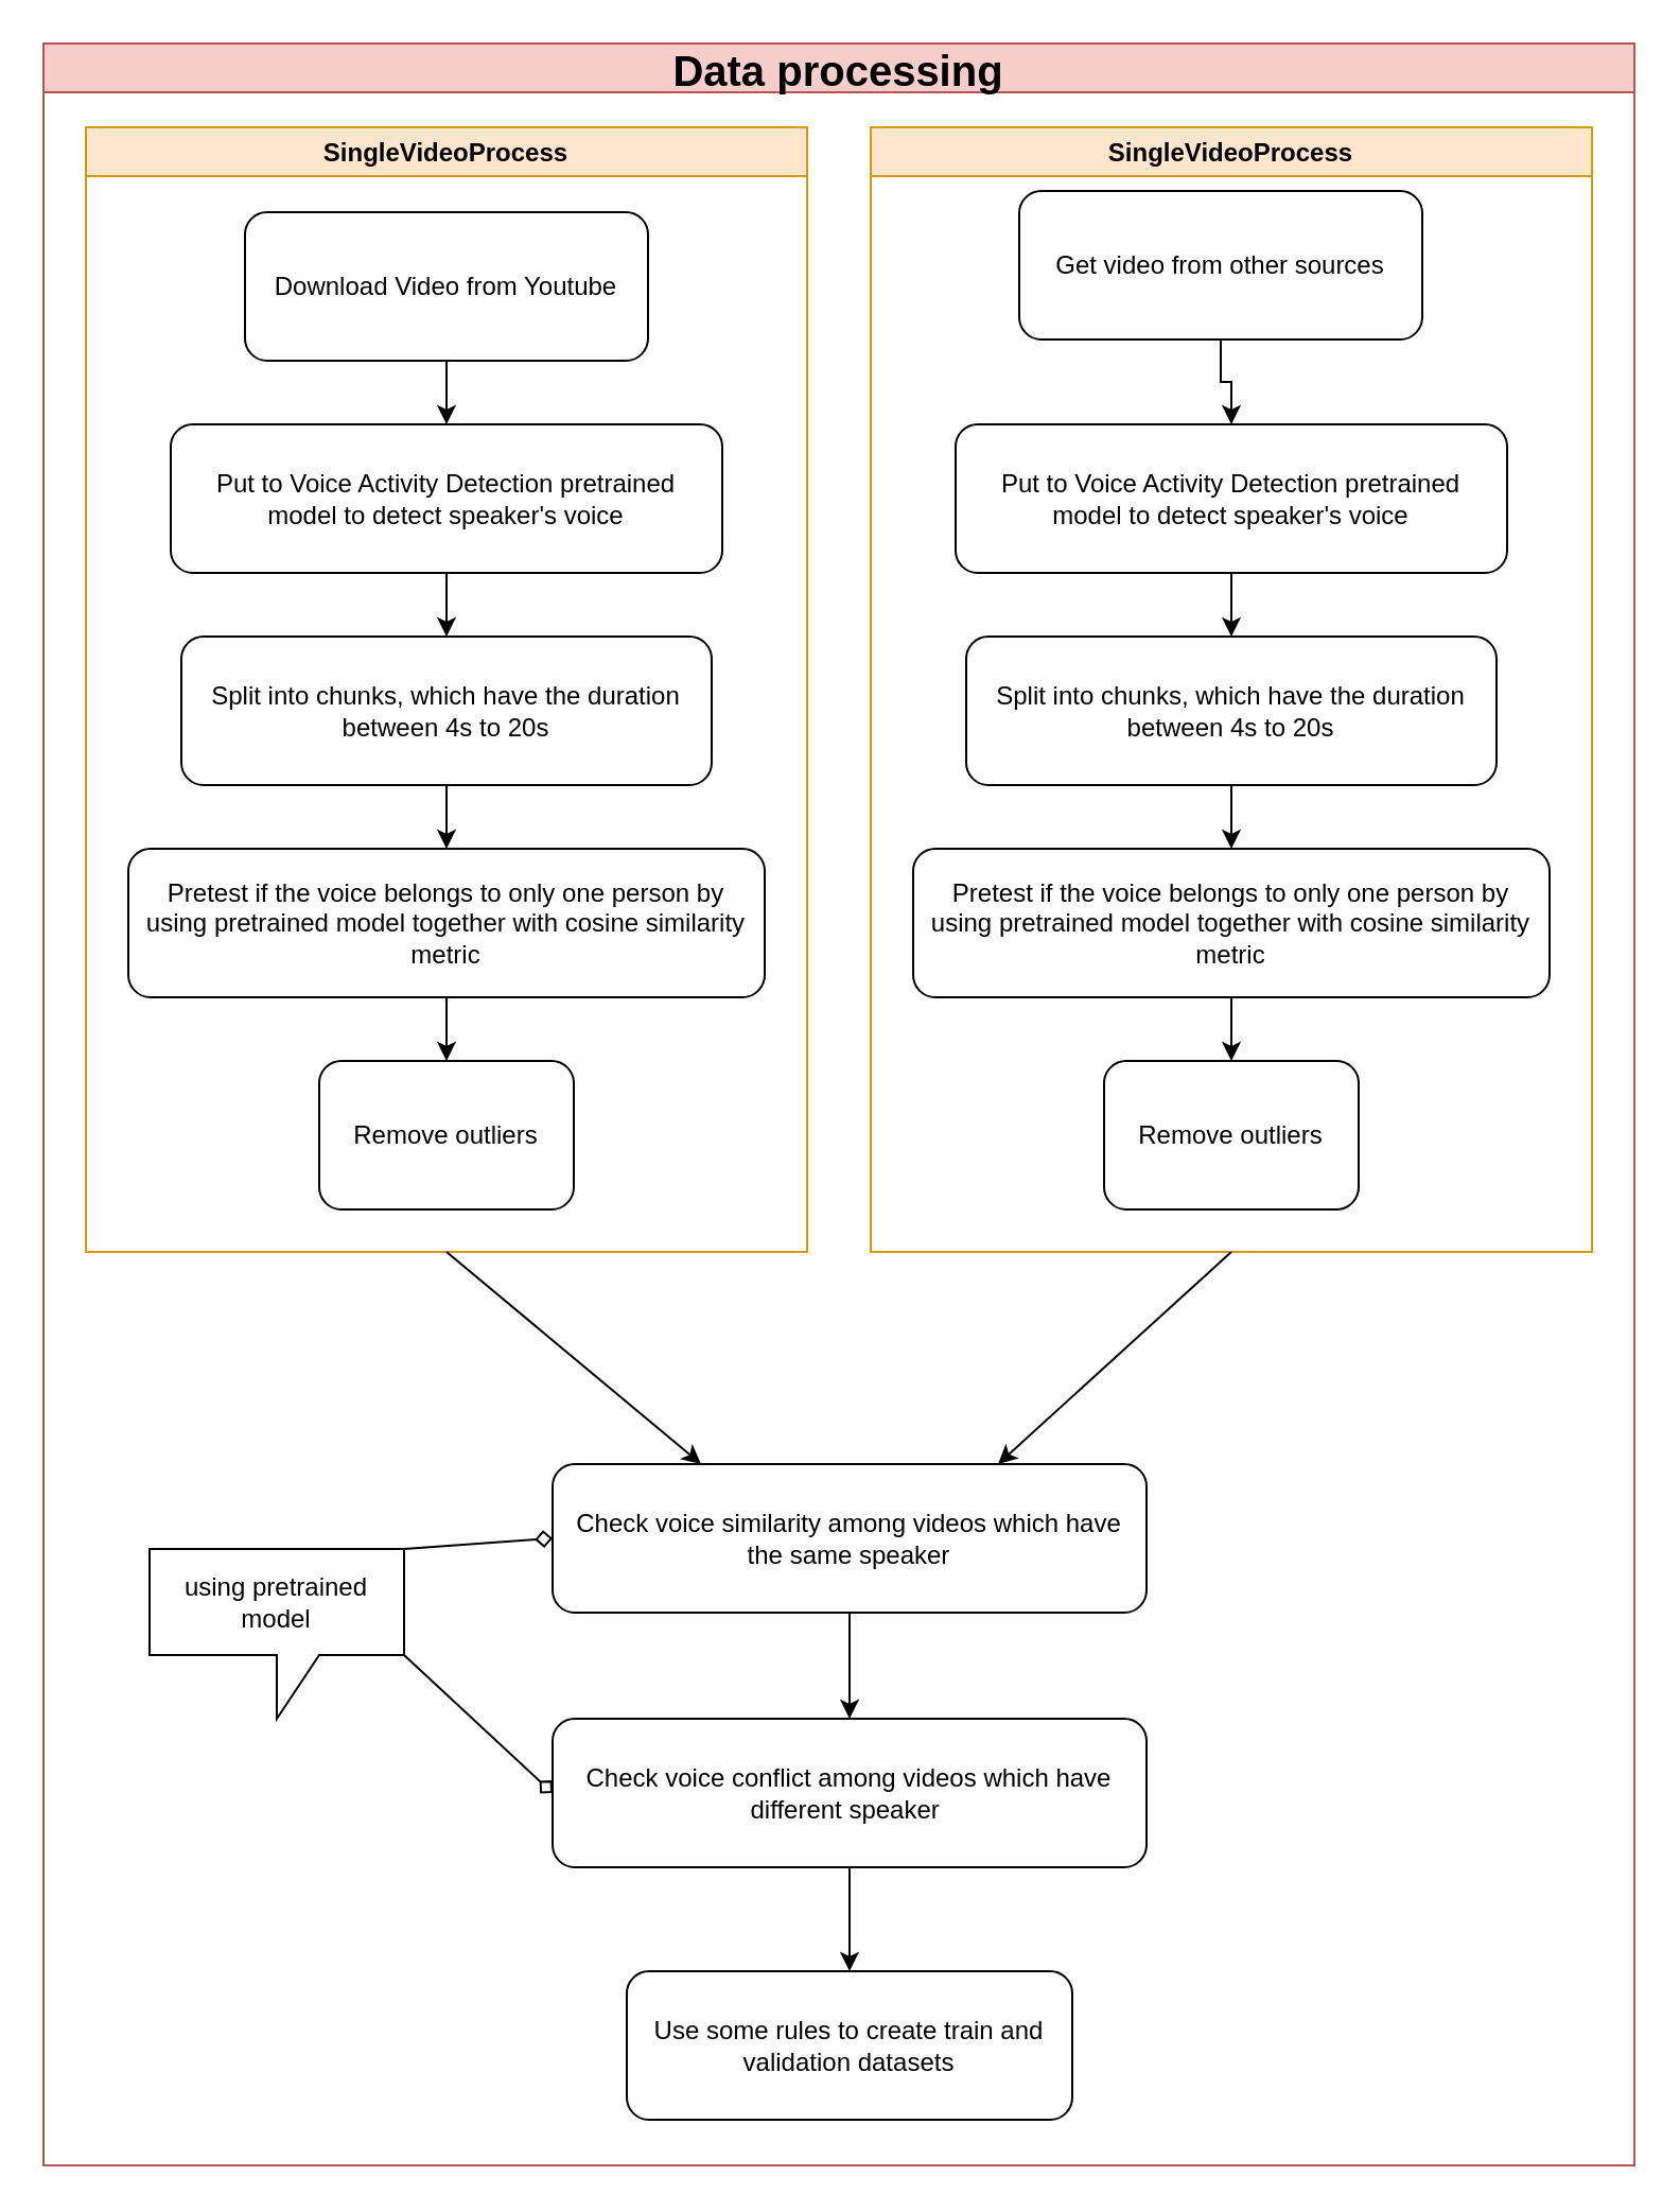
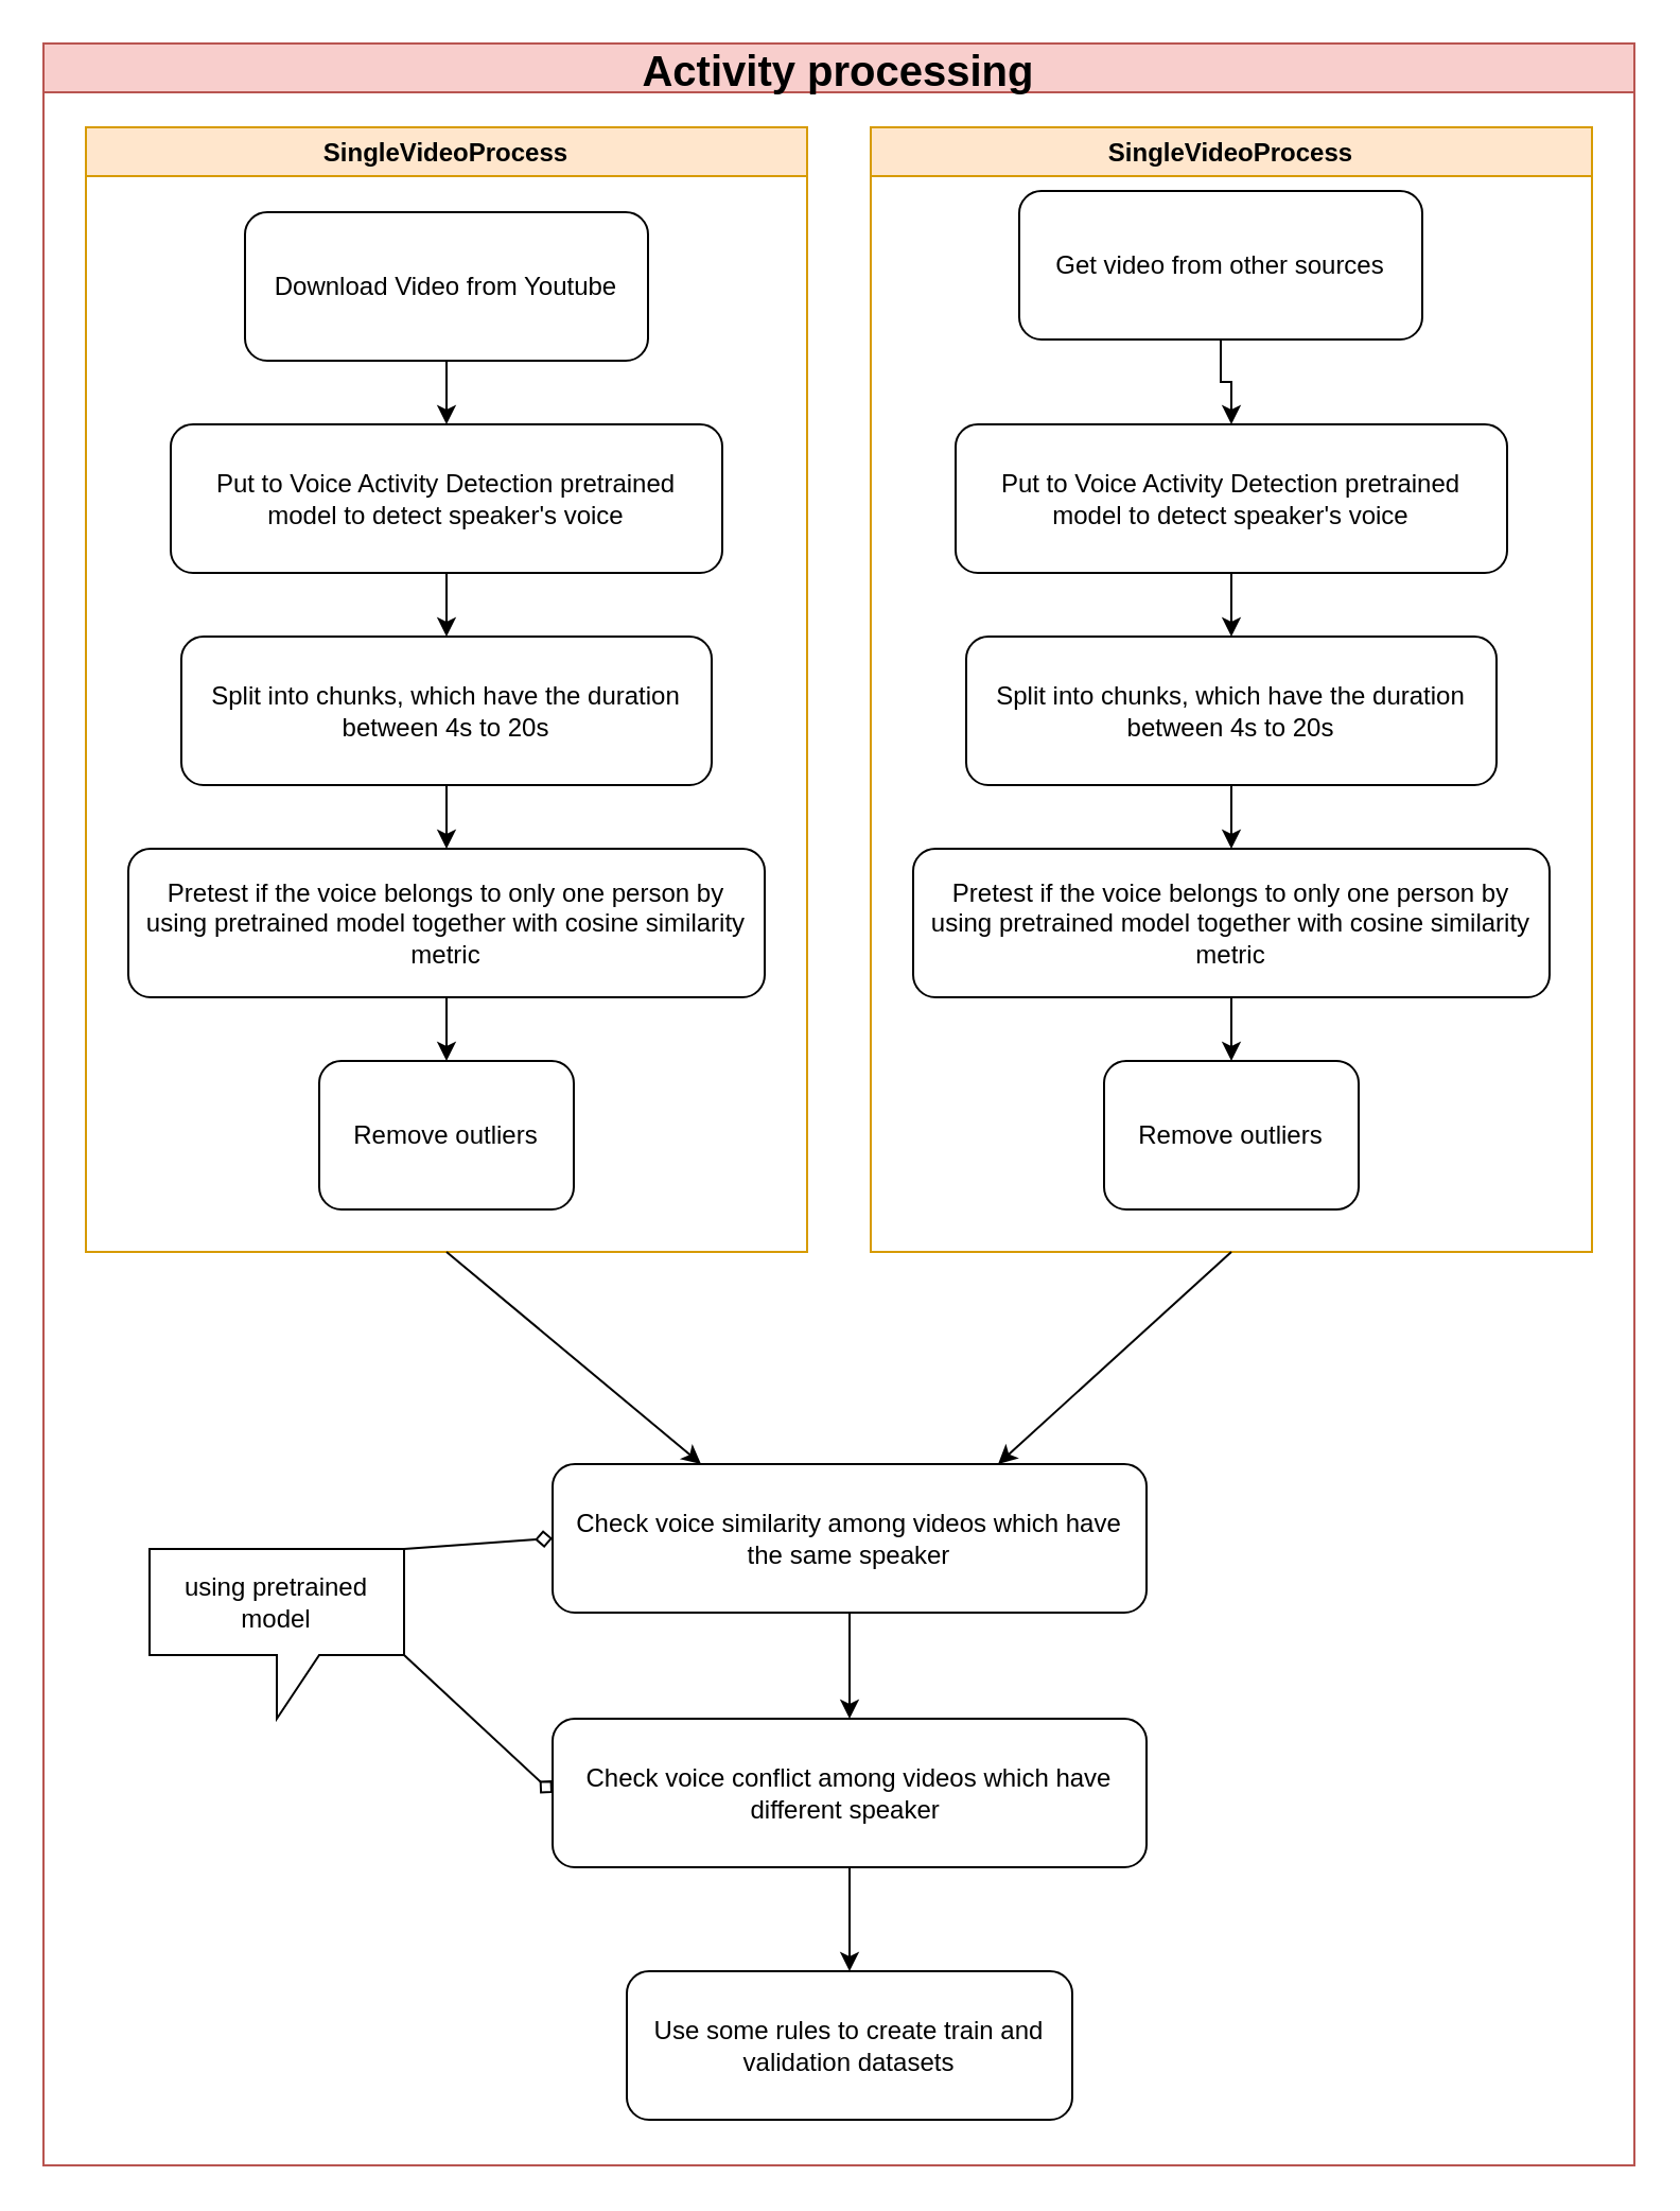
  <mxCell id="0" />
  <mxCell id="1" parent="0" />
- <mxCell id="2" value="Data processing" style="swimlane;fontSize=20;fillColor=#f8cecc;strokeColor=#b85450;" parent="1" vertex="1"><mxGeometry x="20" y="20" width="750" height="1000" as="geometry" /></mxCell>
+ <mxCell id="2" value="Activity processing" style="swimlane;fontSize=20;fillColor=#f8cecc;strokeColor=#b85450;" parent="1" vertex="1"><mxGeometry x="20" y="20" width="750" height="1000" as="geometry" /></mxCell>
  <mxCell id="3" value="SingleVideoProcess" style="swimlane;fillColor=#ffe6cc;strokeColor=#d79b00;" parent="2" vertex="1"><mxGeometry x="20" y="39.5" width="340" height="530" as="geometry"><mxRectangle y="250" width="140" height="30" as="alternateBounds" /></mxGeometry></mxCell>
  <mxCell id="4" value="Download Video from Youtube" style="rounded=1;whiteSpace=wrap;html=1;" parent="3" vertex="1"><mxGeometry x="75" y="40" width="190" height="70" as="geometry" /></mxCell>
  <mxCell id="5" value="Split into chunks, which have the duration between 4s to 20s" style="rounded=1;whiteSpace=wrap;html=1;" parent="3" vertex="1"><mxGeometry x="45" y="240" width="250" height="70" as="geometry" /></mxCell>
  <mxCell id="6" style="edgeStyle=orthogonalEdgeStyle;rounded=0;orthogonalLoop=1;jettySize=auto;html=1;" parent="3" source="7" target="5" edge="1"><mxGeometry relative="1" as="geometry" /></mxCell>
  <mxCell id="7" value="Put to Voice Activity Detection pretrained model to detect speaker's voice" style="rounded=1;whiteSpace=wrap;html=1;spacingLeft=5;spacingBottom=0;spacingRight=5;" parent="3" vertex="1"><mxGeometry x="40" y="140" width="260" height="70" as="geometry" /></mxCell>
  <mxCell id="8" style="edgeStyle=orthogonalEdgeStyle;rounded=0;orthogonalLoop=1;jettySize=auto;html=1;" parent="3" source="4" target="7" edge="1"><mxGeometry relative="1" as="geometry" /></mxCell>
  <mxCell id="9" value="Pretest if the voice belongs to only one person by using pretrained model together with cosine similarity metric" style="rounded=1;whiteSpace=wrap;html=1;spacingLeft=5;spacingBottom=0;spacingRight=5;" parent="3" vertex="1"><mxGeometry x="20" y="340" width="300" height="70" as="geometry" /></mxCell>
  <mxCell id="10" style="edgeStyle=orthogonalEdgeStyle;rounded=0;orthogonalLoop=1;jettySize=auto;html=1;" parent="3" source="5" target="9" edge="1"><mxGeometry relative="1" as="geometry" /></mxCell>
  <mxCell id="11" value="Remove outliers" style="rounded=1;whiteSpace=wrap;html=1;" parent="3" vertex="1"><mxGeometry x="110" y="440" width="120" height="70" as="geometry" /></mxCell>
  <mxCell id="12" style="edgeStyle=orthogonalEdgeStyle;rounded=0;orthogonalLoop=1;jettySize=auto;html=1;entryX=0.5;entryY=0;entryDx=0;entryDy=0;" parent="3" source="9" target="11" edge="1"><mxGeometry relative="1" as="geometry" /></mxCell>
  <mxCell id="13" value="SingleVideoProcess" style="swimlane;fillColor=#ffe6cc;strokeColor=#d79b00;" parent="2" vertex="1"><mxGeometry x="390" y="39.5" width="340" height="530" as="geometry"><mxRectangle y="250" width="140" height="30" as="alternateBounds" /></mxGeometry></mxCell>
  <mxCell id="14" value="Get video from other sources" style="rounded=1;whiteSpace=wrap;html=1;" parent="13" vertex="1"><mxGeometry x="70" y="30" width="190" height="70" as="geometry" /></mxCell>
  <mxCell id="15" value="Split into chunks, which have the duration between 4s to 20s" style="rounded=1;whiteSpace=wrap;html=1;" parent="13" vertex="1"><mxGeometry x="45" y="240" width="250" height="70" as="geometry" /></mxCell>
  <mxCell id="16" style="edgeStyle=orthogonalEdgeStyle;rounded=0;orthogonalLoop=1;jettySize=auto;html=1;" parent="13" source="17" target="15" edge="1"><mxGeometry relative="1" as="geometry" /></mxCell>
  <mxCell id="17" value="Put to Voice Activity Detection pretrained model to detect speaker's voice" style="rounded=1;whiteSpace=wrap;html=1;spacingLeft=5;spacingRight=5;" parent="13" vertex="1"><mxGeometry x="40" y="140" width="260" height="70" as="geometry" /></mxCell>
  <mxCell id="18" style="edgeStyle=orthogonalEdgeStyle;rounded=0;orthogonalLoop=1;jettySize=auto;html=1;" parent="13" source="14" target="17" edge="1"><mxGeometry relative="1" as="geometry" /></mxCell>
  <mxCell id="19" value="Pretest if the voice belongs to only one person by using pretrained model together with cosine similarity metric" style="rounded=1;whiteSpace=wrap;html=1;spacingLeft=5;spacingBottom=0;spacingRight=5;" parent="13" vertex="1"><mxGeometry x="20" y="340" width="300" height="70" as="geometry" /></mxCell>
  <mxCell id="20" style="edgeStyle=orthogonalEdgeStyle;rounded=0;orthogonalLoop=1;jettySize=auto;html=1;" parent="13" source="15" target="19" edge="1"><mxGeometry relative="1" as="geometry" /></mxCell>
  <mxCell id="21" value="Remove outliers" style="rounded=1;whiteSpace=wrap;html=1;" parent="13" vertex="1"><mxGeometry x="110" y="440" width="120" height="70" as="geometry" /></mxCell>
  <mxCell id="22" style="edgeStyle=orthogonalEdgeStyle;rounded=0;orthogonalLoop=1;jettySize=auto;html=1;entryX=0.5;entryY=0;entryDx=0;entryDy=0;" parent="13" source="19" target="21" edge="1"><mxGeometry relative="1" as="geometry" /></mxCell>
  <mxCell id="23" value="Check voice conflict among videos which have different speaker&amp;nbsp;" style="rounded=1;whiteSpace=wrap;html=1;spacingLeft=5;spacingBottom=0;spacingRight=5;" parent="2" vertex="1"><mxGeometry x="240" y="789.5" width="280" height="70" as="geometry" /></mxCell>
  <mxCell id="24" style="edgeStyle=none;rounded=0;orthogonalLoop=1;jettySize=auto;html=1;entryX=0.5;entryY=0;entryDx=0;entryDy=0;" parent="2" source="25" target="23" edge="1"><mxGeometry relative="1" as="geometry" /></mxCell>
  <mxCell id="25" value="Check voice similarity among videos which have the same speaker" style="rounded=1;whiteSpace=wrap;html=1;spacingLeft=5;spacingBottom=0;spacingRight=5;" parent="2" vertex="1"><mxGeometry x="240" y="669.5" width="280" height="70" as="geometry" /></mxCell>
  <mxCell id="26" style="rounded=0;orthogonalLoop=1;jettySize=auto;html=1;exitX=0.5;exitY=1;exitDx=0;exitDy=0;entryX=0.25;entryY=0;entryDx=0;entryDy=0;" parent="2" source="3" target="25" edge="1"><mxGeometry relative="1" as="geometry" /></mxCell>
  <mxCell id="27" value="" style="endArrow=classic;html=1;rounded=0;exitX=0.5;exitY=1;exitDx=0;exitDy=0;entryX=0.75;entryY=0;entryDx=0;entryDy=0;" parent="2" source="13" target="25" edge="1"><mxGeometry width="50" height="50" relative="1" as="geometry"><mxPoint x="210" y="719.5" as="sourcePoint" /><mxPoint x="260" y="669.5" as="targetPoint" /></mxGeometry></mxCell>
  <mxCell id="28" value="Use some rules to create train and validation datasets" style="rounded=1;whiteSpace=wrap;html=1;spacingLeft=5;spacingBottom=0;spacingRight=5;" parent="2" vertex="1"><mxGeometry x="275" y="908.5" width="210" height="70" as="geometry" /></mxCell>
  <mxCell id="29" style="edgeStyle=none;rounded=0;orthogonalLoop=1;jettySize=auto;html=1;entryX=0.5;entryY=0;entryDx=0;entryDy=0;" parent="2" source="23" target="28" edge="1"><mxGeometry relative="1" as="geometry" /></mxCell>
  <mxCell id="30" style="edgeStyle=none;rounded=0;orthogonalLoop=1;jettySize=auto;html=1;entryX=0;entryY=0.5;entryDx=0;entryDy=0;fontSize=12;exitX=1;exitY=0;exitDx=0;exitDy=0;exitPerimeter=0;endArrow=diamond;endFill=0;" parent="2" source="32" target="25" edge="1"><mxGeometry relative="1" as="geometry" /></mxCell>
  <mxCell id="31" style="edgeStyle=none;rounded=0;orthogonalLoop=1;jettySize=auto;html=1;entryX=0;entryY=0.5;entryDx=0;entryDy=0;fontSize=12;exitX=0;exitY=0;exitDx=120;exitDy=50;exitPerimeter=0;endArrow=diamond;endFill=0;" parent="2" source="32" target="23" edge="1"><mxGeometry relative="1" as="geometry" /></mxCell>
  <mxCell id="32" value="using pretrained model" style="shape=callout;whiteSpace=wrap;html=1;perimeter=calloutPerimeter;fontSize=12;" parent="2" vertex="1"><mxGeometry x="50" y="709.5" width="120" height="80" as="geometry" /></mxCell>
